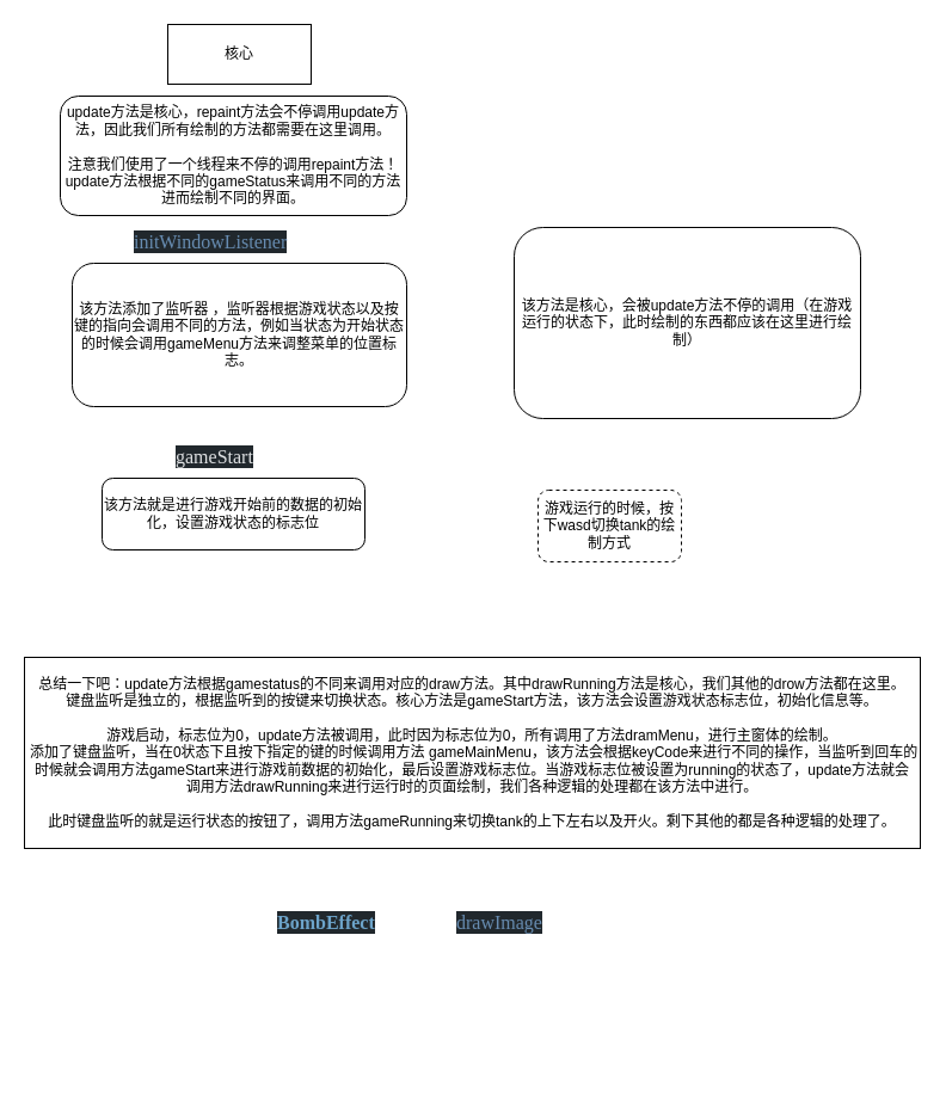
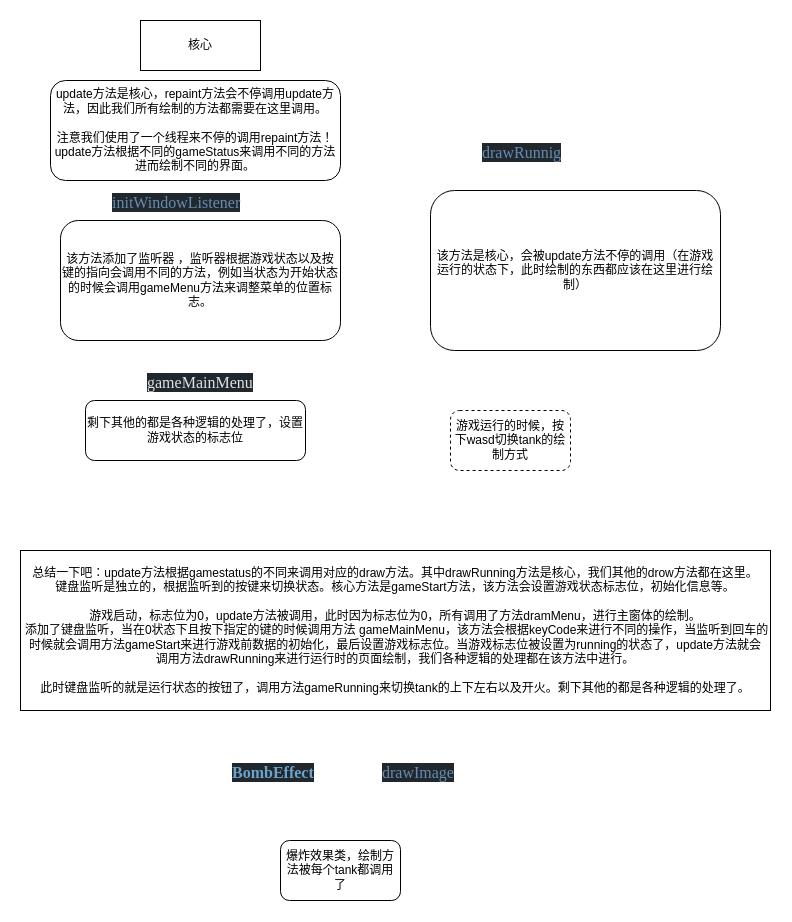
  <mxCell id="0" />
  <mxCell id="1" parent="0" />
  <mxCell id="2" value="update方法是核心，repaint方法会不停调用update方法，因此我们所有绘制的方法都需要在这里调用。&lt;br&gt;&lt;br&gt;注意我们使用了一个线程来不停的调用repaint方法！&lt;br&gt;update方法根据不同的gameStatus来调用不同的方法进而绘制不同的界面。&lt;br&gt;" style="rounded=1;whiteSpace=wrap;html=1;" parent="1" vertex="1"><mxGeometry x="50" y="80" width="290" height="100" as="geometry" /></mxCell>
  <mxCell id="3" value="该方法添加了监听器 ，监听器根据游戏状态以及按键的指向会调用不同的方法，例如当状态为开始状态的时候会调用gameMenu方法来调整菜单的位置标志。" style="rounded=1;whiteSpace=wrap;html=1;" parent="1" vertex="1"><mxGeometry x="60" y="220" width="280" height="120" as="geometry" /></mxCell>
  <mxCell id="4" value="&lt;pre style=&quot;background-color: #21282d ; color: #e0e2e4 ; font-family: &amp;quot;consolas&amp;quot; ; font-size: 12.0pt&quot;&gt;&lt;span style=&quot;color: #678cb1&quot;&gt;initWindowListener&lt;/span&gt;&lt;/pre&gt;" style="text;whiteSpace=wrap;html=1;" parent="1" vertex="1"><mxGeometry x="110" y="170" width="180" height="60" as="geometry" /></mxCell>
  <mxCell id="5" value="核心" style="rounded=0;whiteSpace=wrap;html=1;" parent="1" vertex="1"><mxGeometry x="140" y="20" width="120" height="50" as="geometry" /></mxCell>
+ <mxCell id="6" value="&lt;pre style=&quot;background-color: #21282d ; color: #e0e2e4 ; font-family: &amp;quot;consolas&amp;quot; ; font-size: 12.0pt&quot;&gt;&lt;span style=&quot;color: #678cb1&quot;&gt;drawRunnig&lt;/span&gt;&lt;/pre&gt;" style="text;whiteSpace=wrap;html=1;" parent="1" vertex="1"><mxGeometry x="480" y="120" width="110" height="60" as="geometry" /></mxCell>
  <mxCell id="7" value="该方法是核心，会被update方法不停的调用（在游戏运行的状态下，此时绘制的东西都应该在这里进行绘制）" style="rounded=1;whiteSpace=wrap;html=1;" parent="1" vertex="1"><mxGeometry x="430" y="190" width="290" height="160" as="geometry" /></mxCell>
- <mxCell id="8" value="&lt;pre style=&quot;background-color: #21282d ; color: #e0e2e4 ; font-family: &amp;quot;consolas&amp;quot; ; font-size: 12.0pt&quot;&gt;gameStart&lt;/pre&gt;" style="text;whiteSpace=wrap;html=1;" parent="1" vertex="1"><mxGeometry x="145" y="350" width="100" height="60" as="geometry" /></mxCell>
- <mxCell id="9" value="该方法就是进行游戏开始前的数据的初始化，设置游戏状态的标志位" style="rounded=1;whiteSpace=wrap;html=1;" parent="1" vertex="1"><mxGeometry x="85" y="400" width="220" height="60" as="geometry" /></mxCell>
+ <mxCell id="8" value="&lt;pre style=&quot;background-color: #21282d ; color: #e0e2e4 ; font-family: &amp;quot;consolas&amp;quot; ; font-size: 12.0pt&quot;&gt;gameMainMenu&lt;/pre&gt;" style="text;whiteSpace=wrap;html=1;" parent="1" vertex="1"><mxGeometry x="145" y="350" width="100" height="60" as="geometry" /></mxCell>
+ <mxCell id="9" value="剩下其他的都是各种逻辑的处理了，设置游戏状态的标志位" style="rounded=1;whiteSpace=wrap;html=1;" parent="1" vertex="1"><mxGeometry x="85" y="400" width="220" height="60" as="geometry" /></mxCell>
  <mxCell id="10" value="游戏运行的时候，按下wasd切换tank的绘制方式" style="rounded=1;whiteSpace=wrap;html=1;dashed=1;" parent="1" vertex="1"><mxGeometry x="450" y="410" width="120" height="60" as="geometry" /></mxCell>
  <mxCell id="11" value="总结一下吧：update方法根据gamestatus的不同来调用对应的draw方法。其中drawRunning方法是核心，我们其他的drow方法都在这里。&lt;br&gt;键盘监听是独立的，根据监听到的按键来切换状态。核心方法是gameStart方法，该方法会设置游戏状态标志位，初始化信息等。&lt;br&gt;&lt;br&gt;游戏启动，标志位为0，update方法被调用，此时因为标志位为0，所有调用了方法dramMenu，进行主窗体的绘制。&lt;br&gt;&amp;nbsp;添加了键盘监听，当在0状态下且按下指定的键的时候调用方法 gameMainMenu，该方法会根据keyCode来进行不同的操作，当监听到回车的时候就会调用方法gameStart来进行游戏前数据的初始化，最后设置游戏标志位。当游戏标志位被设置为running的状态了，update方法就会&lt;br&gt;调用方法drawRunning来进行运行时的页面绘制，我们各种逻辑的处理都在该方法中进行。&lt;br&gt;&lt;br&gt;此时键盘监听的就是运行状态的按钮了，调用方法gameRunning来切换tank的上下左右以及开火。剩下其他的都是各种逻辑的处理了。" style="rounded=0;whiteSpace=wrap;html=1;" parent="1" vertex="1"><mxGeometry x="20" y="550" width="750" height="160" as="geometry" /></mxCell>
  <mxCell id="12" value="&lt;pre style=&quot;background-color: #21282d ; color: #e0e2e4 ; font-family: &amp;quot;consolas&amp;quot; ; font-size: 12.0pt&quot;&gt;&lt;span style=&quot;color: #6ca3c9 ; font-weight: bold&quot;&gt;BombEffect&lt;/span&gt;&lt;/pre&gt;" style="text;whiteSpace=wrap;html=1;" parent="1" vertex="1"><mxGeometry x="230" y="740" width="220" height="60" as="geometry" /></mxCell>
  <mxCell id="13" value="&lt;pre style=&quot;background-color: #21282d ; color: #e0e2e4 ; font-family: &amp;quot;consolas&amp;quot; ; font-size: 12.0pt&quot;&gt;&lt;span style=&quot;color: #678cb1&quot;&gt;drawImage&lt;/span&gt;&lt;/pre&gt;" style="text;whiteSpace=wrap;html=1;" parent="1" vertex="1"><mxGeometry x="380" y="740" width="100" height="60" as="geometry" /></mxCell>
+ <mxCell id="14" value="爆炸效果类，绘制方法被每个tank都调用了" style="rounded=1;whiteSpace=wrap;html=1;" parent="1" vertex="1"><mxGeometry x="280" y="840" width="120" height="60" as="geometry" /></mxCell>
